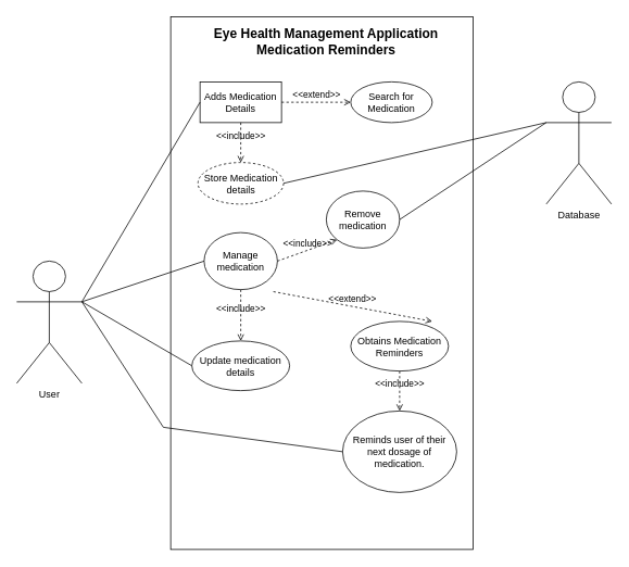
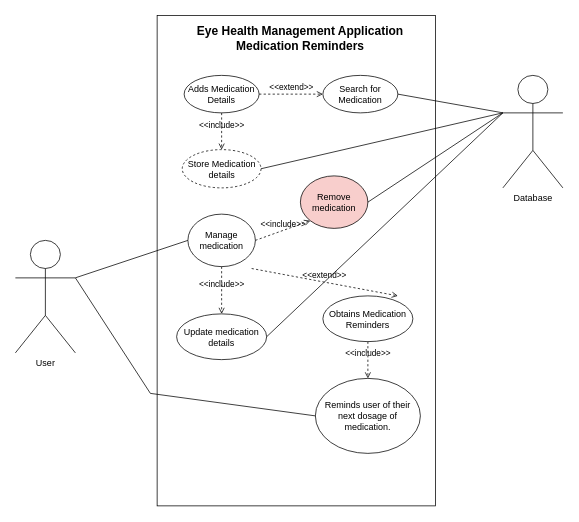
  <mxCell id="0" />
  <mxCell id="1" parent="0" />
  <mxCell id="2" value="User" style="shape=umlActor;verticalLabelPosition=bottom;verticalAlign=top;html=1;outlineConnect=0;" parent="1" vertex="1"><mxGeometry x="20" y="320" width="80" height="150" as="geometry" /></mxCell>
  <mxCell id="3" value="" style="rounded=0;whiteSpace=wrap;html=1;" parent="1" vertex="1"><mxGeometry x="209" y="20" width="371" height="654" as="geometry" /></mxCell>
  <mxCell id="4" value="&lt;font style=&quot;font-size: 16px;&quot;&gt;&lt;b&gt;Eye Health Management Application Medication Reminders&lt;br&gt;&lt;/b&gt;&lt;/font&gt;" style="text;html=1;strokeColor=none;fillColor=none;align=center;verticalAlign=middle;whiteSpace=wrap;rounded=0;" parent="1" vertex="1"><mxGeometry x="260" y="30" width="280" height="40" as="geometry" /></mxCell>
- <mxCell id="5" value="Adds Medication Details" style="whiteSpace=wrap;html=1;rounded=0;" parent="1" vertex="1"><mxGeometry x="245" y="100" width="100" height="50" as="geometry" /></mxCell>
+ <mxCell id="5" value="Adds Medication Details" style="ellipse;whiteSpace=wrap;html=1;" parent="1" vertex="1"><mxGeometry x="245" y="100" width="100" height="50" as="geometry" /></mxCell>
  <mxCell id="6" value="Store Medication details" style="ellipse;whiteSpace=wrap;html=1;dashed=1;" parent="1" vertex="1"><mxGeometry x="242.5" y="199" width="105" height="51" as="geometry" /></mxCell>
  <mxCell id="7" value="Manage medication" style="ellipse;whiteSpace=wrap;html=1;" parent="1" vertex="1"><mxGeometry x="250" y="285" width="90" height="70" as="geometry" /></mxCell>
  <mxCell id="8" value="&amp;lt;&amp;lt;include&amp;gt;&amp;gt;" style="html=1;verticalAlign=bottom;labelBackgroundColor=none;endArrow=open;endFill=0;dashed=1;rounded=0;exitX=0.5;exitY=1;exitDx=0;exitDy=0;" parent="1" source="5" target="6" edge="1"><mxGeometry width="160" relative="1" as="geometry"><mxPoint x="275" y="115" as="sourcePoint" /><mxPoint x="435" y="115" as="targetPoint" /></mxGeometry></mxCell>
- <mxCell id="9" value="" style="endArrow=none;html=1;rounded=0;exitX=1;exitY=0.333;exitDx=0;exitDy=0;exitPerimeter=0;entryX=0;entryY=0.5;entryDx=0;entryDy=0;" parent="1" source="2" target="5" edge="1"><mxGeometry width="50" height="50" relative="1" as="geometry"><mxPoint x="170" y="500" as="sourcePoint" /><mxPoint x="220" y="450" as="targetPoint" /></mxGeometry></mxCell>
  <mxCell id="10" value="Database" style="shape=umlActor;verticalLabelPosition=bottom;verticalAlign=top;html=1;outlineConnect=0;" parent="1" vertex="1"><mxGeometry x="670" y="100" width="80" height="150" as="geometry" /></mxCell>
  <mxCell id="11" value="" style="endArrow=none;html=1;rounded=0;entryX=1;entryY=0.333;entryDx=0;entryDy=0;entryPerimeter=0;exitX=0;exitY=0.5;exitDx=0;exitDy=0;" parent="1" source="7" target="2" edge="1"><mxGeometry width="50" height="50" relative="1" as="geometry"><mxPoint x="110" y="590" as="sourcePoint" /><mxPoint x="160" y="540" as="targetPoint" /></mxGeometry></mxCell>
  <mxCell id="12" value="&amp;lt;&amp;lt;extend&amp;gt;&amp;gt;" style="html=1;verticalAlign=bottom;labelBackgroundColor=none;endArrow=open;endFill=0;dashed=1;rounded=0;exitX=1;exitY=0.5;exitDx=0;exitDy=0;entryX=0;entryY=0.5;entryDx=0;entryDy=0;" parent="1" edge="1"><mxGeometry width="160" relative="1" as="geometry"><mxPoint x="335" y="357.5" as="sourcePoint" /><mxPoint x="530" y="394" as="targetPoint" /></mxGeometry></mxCell>
  <mxCell id="13" value="Search for Medication" style="ellipse;whiteSpace=wrap;html=1;" parent="1" vertex="1"><mxGeometry x="430" y="100" width="100" height="50" as="geometry" /></mxCell>
  <mxCell id="14" value="&amp;lt;&amp;lt;extend&amp;gt;&amp;gt;" style="html=1;verticalAlign=bottom;labelBackgroundColor=none;endArrow=open;endFill=0;dashed=1;rounded=0;exitX=1;exitY=0.5;exitDx=0;exitDy=0;entryX=0;entryY=0.5;entryDx=0;entryDy=0;" parent="1" source="5" target="13" edge="1"><mxGeometry width="160" relative="1" as="geometry"><mxPoint x="380" y="124" as="sourcePoint" /><mxPoint x="540" y="124" as="targetPoint" /></mxGeometry></mxCell>
  <mxCell id="15" value="" style="endArrow=none;html=1;rounded=0;entryX=0;entryY=0.333;entryDx=0;entryDy=0;entryPerimeter=0;exitX=1;exitY=0.5;exitDx=0;exitDy=0;" parent="1" source="6" target="10" edge="1"><mxGeometry width="50" height="50" relative="1" as="geometry"><mxPoint x="520" y="274" as="sourcePoint" /><mxPoint x="570" y="224" as="targetPoint" /></mxGeometry></mxCell>
- <mxCell id="17" value="Remove medication" style="ellipse;whiteSpace=wrap;html=1;" parent="1" vertex="1"><mxGeometry x="400" y="234" width="90" height="70" as="geometry" /></mxCell>
+ <mxCell id="16" value="" style="endArrow=none;html=1;rounded=0;exitX=1;exitY=0.5;exitDx=0;exitDy=0;entryX=0;entryY=0.333;entryDx=0;entryDy=0;entryPerimeter=0;" parent="1" source="13" target="10" edge="1"><mxGeometry width="50" height="50" relative="1" as="geometry"><mxPoint x="630" y="204" as="sourcePoint" /><mxPoint x="670" y="154" as="targetPoint" /></mxGeometry></mxCell>
+ <mxCell id="17" value="Remove medication" style="ellipse;whiteSpace=wrap;html=1;fillColor=#f8cecc;" parent="1" vertex="1"><mxGeometry x="400" y="234" width="90" height="70" as="geometry" /></mxCell>
  <mxCell id="18" value="&amp;lt;&amp;lt;include&amp;gt;&amp;gt;" style="html=1;verticalAlign=bottom;labelBackgroundColor=none;endArrow=open;endFill=0;dashed=1;rounded=0;exitX=1;exitY=0.5;exitDx=0;exitDy=0;entryX=0;entryY=1;entryDx=0;entryDy=0;" parent="1" source="7" target="17" edge="1"><mxGeometry width="160" relative="1" as="geometry"><mxPoint x="360" y="404" as="sourcePoint" /><mxPoint x="520" y="404" as="targetPoint" /></mxGeometry></mxCell>
  <mxCell id="19" value="" style="endArrow=none;html=1;rounded=0;entryX=0;entryY=0.333;entryDx=0;entryDy=0;entryPerimeter=0;exitX=1;exitY=0.5;exitDx=0;exitDy=0;" parent="1" source="17" target="10" edge="1"><mxGeometry width="50" height="50" relative="1" as="geometry"><mxPoint x="290" y="474" as="sourcePoint" /><mxPoint x="660" y="154" as="targetPoint" /></mxGeometry></mxCell>
  <mxCell id="20" value="Update medication details" style="ellipse;whiteSpace=wrap;html=1;" parent="1" vertex="1"><mxGeometry x="235" y="418" width="120" height="61" as="geometry" /></mxCell>
- <mxCell id="21" value="" style="endArrow=none;html=1;rounded=0;exitX=1;exitY=0.333;exitDx=0;exitDy=0;exitPerimeter=0;entryX=0;entryY=0.5;entryDx=0;entryDy=0;" parent="1" source="2" target="20" edge="1"><mxGeometry width="50" height="50" relative="1" as="geometry"><mxPoint x="160" y="524" as="sourcePoint" /><mxPoint x="210" y="474" as="targetPoint" /></mxGeometry></mxCell>
+ <mxCell id="22" value="" style="endArrow=none;html=1;rounded=0;entryX=0;entryY=0.333;entryDx=0;entryDy=0;entryPerimeter=0;exitX=1;exitY=0.5;exitDx=0;exitDy=0;" parent="1" source="20" target="10" edge="1"><mxGeometry width="50" height="50" relative="1" as="geometry"><mxPoint x="440" y="484" as="sourcePoint" /><mxPoint x="490" y="434" as="targetPoint" /></mxGeometry></mxCell>
  <mxCell id="23" value="&amp;lt;&amp;lt;include&amp;gt;&amp;gt;" style="html=1;verticalAlign=bottom;labelBackgroundColor=none;endArrow=open;endFill=0;dashed=1;rounded=0;exitX=0.5;exitY=1;exitDx=0;exitDy=0;" parent="1" source="7" target="20" edge="1"><mxGeometry width="160" relative="1" as="geometry"><mxPoint x="270" y="394" as="sourcePoint" /><mxPoint x="430" y="394" as="targetPoint" /></mxGeometry></mxCell>
  <mxCell id="24" value="Obtains Medication Reminders" style="ellipse;whiteSpace=wrap;html=1;" parent="1" vertex="1"><mxGeometry x="430" y="394" width="120" height="61" as="geometry" /></mxCell>
  <mxCell id="25" value="Reminds user of their next dosage of medication." style="ellipse;whiteSpace=wrap;html=1;" parent="1" vertex="1"><mxGeometry x="420" y="504" width="140" height="100" as="geometry" /></mxCell>
  <mxCell id="26" value="&amp;lt;&amp;lt;include&amp;gt;&amp;gt;" style="html=1;verticalAlign=bottom;labelBackgroundColor=none;endArrow=open;endFill=0;dashed=1;rounded=0;exitX=0.5;exitY=1;exitDx=0;exitDy=0;entryX=0.5;entryY=0;entryDx=0;entryDy=0;" parent="1" source="24" target="25" edge="1"><mxGeometry width="160" relative="1" as="geometry"><mxPoint x="400" y="474" as="sourcePoint" /><mxPoint x="560" y="474" as="targetPoint" /></mxGeometry></mxCell>
  <mxCell id="27" value="" style="endArrow=none;html=1;rounded=0;entryX=0;entryY=0.5;entryDx=0;entryDy=0;exitX=1;exitY=0.333;exitDx=0;exitDy=0;exitPerimeter=0;" parent="1" source="2" target="25" edge="1"><mxGeometry width="50" height="50" relative="1" as="geometry"><mxPoint x="30" y="614" as="sourcePoint" /><mxPoint x="80" y="564" as="targetPoint" /><Array as="points"><mxPoint x="200" y="524" /></Array></mxGeometry></mxCell>
